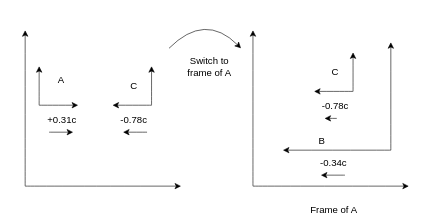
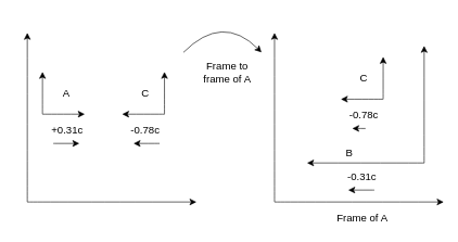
  <mxCell id="0" />
  <mxCell id="1" parent="0" />
  <mxCell id="2" value="" style="endArrow=classic;html=1;rounded=0;fontSize=12;startSize=8;endSize=8;curved=1;" edge="1" parent="1"><mxGeometry width="50" height="50" relative="1" as="geometry"><mxPoint x="41" y="310" as="sourcePoint" /><mxPoint x="301" y="310" as="targetPoint" /></mxGeometry></mxCell>
  <mxCell id="3" value="" style="endArrow=classic;html=1;rounded=0;fontSize=12;startSize=8;endSize=8;curved=1;" edge="1" parent="1"><mxGeometry width="50" height="50" relative="1" as="geometry"><mxPoint x="41" y="310" as="sourcePoint" /><mxPoint x="41" y="50" as="targetPoint" /></mxGeometry></mxCell>
  <mxCell id="4" value="" style="endArrow=classic;html=1;rounded=0;fontSize=12;startSize=8;endSize=8;curved=1;" edge="1" parent="1"><mxGeometry width="50" height="50" relative="1" as="geometry"><mxPoint x="251.837" y="174.997" as="sourcePoint" /><mxPoint x="186.837" y="174.997" as="targetPoint" /></mxGeometry></mxCell>
  <mxCell id="5" value="" style="endArrow=classic;html=1;rounded=0;fontSize=12;startSize=8;endSize=8;curved=1;strokeWidth=1;" edge="1" parent="1"><mxGeometry width="50" height="50" relative="1" as="geometry"><mxPoint x="251.837" y="174.997" as="sourcePoint" /><mxPoint x="251.837" y="109.997" as="targetPoint" /></mxGeometry></mxCell>
  <mxCell id="6" value="C" style="text;html=1;strokeColor=none;fillColor=none;align=center;verticalAlign=middle;whiteSpace=wrap;rounded=0;fontSize=16;" vertex="1" parent="1"><mxGeometry x="200.997" y="120.827" width="43.333" height="43.333" as="geometry" /></mxCell>
  <mxCell id="7" value="&lt;font style=&quot;font-size: 16px;&quot;&gt;-0.78c&lt;/font&gt;" style="text;html=1;strokeColor=none;fillColor=none;align=center;verticalAlign=middle;whiteSpace=wrap;rounded=0;fontSize=16;" vertex="1" parent="1"><mxGeometry x="201.003" y="188.333" width="43.333" height="21.667" as="geometry" /></mxCell>
  <mxCell id="8" value="" style="group;flipH=1;" vertex="1" connectable="0" parent="1"><mxGeometry x="20.997" y="109.997" width="130.003" height="65" as="geometry" /></mxCell>
  <mxCell id="9" value="" style="endArrow=classic;html=1;rounded=0;fontSize=12;startSize=8;endSize=8;curved=1;" edge="1" parent="8"><mxGeometry width="50" height="50" relative="1" as="geometry"><mxPoint x="43.333" y="65" as="sourcePoint" /><mxPoint x="108.333" y="65" as="targetPoint" /></mxGeometry></mxCell>
  <mxCell id="10" value="" style="endArrow=classic;html=1;rounded=0;fontSize=12;startSize=8;endSize=8;curved=1;strokeWidth=1;" edge="1" parent="8"><mxGeometry width="50" height="50" relative="1" as="geometry"><mxPoint x="43.333" y="65" as="sourcePoint" /><mxPoint x="43.333" as="targetPoint" /></mxGeometry></mxCell>
- <mxCell id="11" value="A" style="text;html=1;strokeColor=none;fillColor=none;align=center;verticalAlign=middle;whiteSpace=wrap;rounded=0;fontSize=16;" vertex="1" parent="8"><mxGeometry x="50.003" y="7.503" width="60" height="30" as="geometry" /></mxCell>
+ <mxCell id="11" value="A" style="text;html=1;strokeColor=none;fillColor=none;align=center;verticalAlign=middle;whiteSpace=wrap;rounded=0;fontSize=16;" vertex="1" parent="8"><mxGeometry x="50.003" y="17.503" width="60" height="30" as="geometry" /></mxCell>
  <mxCell id="12" value="+&lt;font style=&quot;font-size: 16px;&quot;&gt;0.31c&lt;/font&gt;" style="text;html=1;strokeColor=none;fillColor=none;align=center;verticalAlign=middle;whiteSpace=wrap;rounded=0;fontSize=16;" vertex="1" parent="1"><mxGeometry x="81.003" y="188.333" width="43.333" height="21.667" as="geometry" /></mxCell>
  <mxCell id="13" value="" style="endArrow=classic;html=1;rounded=0;fontSize=12;startSize=8;endSize=8;curved=1;" edge="1" parent="1"><mxGeometry width="50" height="50" relative="1" as="geometry"><mxPoint x="281" y="80" as="sourcePoint" /><mxPoint x="401" y="80" as="targetPoint" /><Array as="points"><mxPoint x="341" y="20" /></Array></mxGeometry></mxCell>
- <mxCell id="14" value="Switch to frame of A" style="text;html=1;strokeColor=none;fillColor=none;align=center;verticalAlign=middle;whiteSpace=wrap;rounded=0;fontSize=16;" vertex="1" parent="1"><mxGeometry x="306" y="91" width="85" height="39" as="geometry" /></mxCell>
+ <mxCell id="14" value="Frame to frame of A" style="text;html=1;strokeColor=none;fillColor=none;align=center;verticalAlign=middle;whiteSpace=wrap;rounded=0;fontSize=16;" vertex="1" parent="1"><mxGeometry x="306" y="91" width="85" height="39" as="geometry" /></mxCell>
  <mxCell id="15" value="" style="endArrow=classic;html=1;rounded=0;fontSize=12;startSize=8;endSize=8;curved=1;" edge="1" parent="1"><mxGeometry width="50" height="50" relative="1" as="geometry"><mxPoint x="421" y="310" as="sourcePoint" /><mxPoint x="681" y="310" as="targetPoint" /></mxGeometry></mxCell>
  <mxCell id="16" value="" style="endArrow=classic;html=1;rounded=0;fontSize=12;startSize=8;endSize=8;curved=1;" edge="1" parent="1"><mxGeometry width="50" height="50" relative="1" as="geometry"><mxPoint x="421" y="310" as="sourcePoint" /><mxPoint x="421" y="50" as="targetPoint" /></mxGeometry></mxCell>
- <mxCell id="17" value="Frame of A" style="text;html=1;strokeColor=none;fillColor=none;align=center;verticalAlign=middle;whiteSpace=wrap;rounded=0;fontSize=16;" vertex="1" parent="1"><mxGeometry x="511" y="335" width="90" height="30" as="geometry" /></mxCell>
+ <mxCell id="17" value="Frame of A" style="text;html=1;strokeColor=none;fillColor=none;align=center;verticalAlign=middle;whiteSpace=wrap;rounded=0;fontSize=16;" vertex="1" parent="1"><mxGeometry x="511" y="320" width="90" height="30" as="geometry" /></mxCell>
  <mxCell id="18" value="B" style="text;html=1;strokeColor=none;fillColor=none;align=center;verticalAlign=middle;whiteSpace=wrap;rounded=0;fontSize=16;" vertex="1" parent="1"><mxGeometry x="491" y="220" width="90" height="30" as="geometry" /></mxCell>
  <mxCell id="19" value="" style="endArrow=classic;html=1;rounded=0;fontSize=12;startSize=8;endSize=8;curved=1;" edge="1" parent="1"><mxGeometry width="50" height="50" relative="1" as="geometry"><mxPoint x="81" y="220" as="sourcePoint" /><mxPoint x="121" y="220" as="targetPoint" /></mxGeometry></mxCell>
  <mxCell id="20" value="" style="endArrow=classic;html=1;rounded=0;fontSize=12;startSize=8;endSize=8;curved=1;" edge="1" parent="1"><mxGeometry width="50" height="50" relative="1" as="geometry"><mxPoint x="244.33" y="220" as="sourcePoint" /><mxPoint x="204.33" y="220" as="targetPoint" /></mxGeometry></mxCell>
  <mxCell id="21" value="" style="endArrow=classic;html=1;rounded=0;fontSize=12;startSize=8;endSize=8;curved=1;" edge="1" parent="1"><mxGeometry width="50" height="50" relative="1" as="geometry"><mxPoint x="651" y="250" as="sourcePoint" /><mxPoint x="471" y="250" as="targetPoint" /></mxGeometry></mxCell>
  <mxCell id="22" value="" style="endArrow=classic;html=1;rounded=0;fontSize=12;startSize=8;endSize=8;curved=1;" edge="1" parent="1"><mxGeometry width="50" height="50" relative="1" as="geometry"><mxPoint x="651" y="250" as="sourcePoint" /><mxPoint x="651" y="70" as="targetPoint" /></mxGeometry></mxCell>
- <mxCell id="23" value="-&lt;font style=&quot;font-size: 16px;&quot;&gt;0.34c&lt;/font&gt;" style="text;html=1;strokeColor=none;fillColor=none;align=center;verticalAlign=middle;whiteSpace=wrap;rounded=0;fontSize=16;" vertex="1" parent="1"><mxGeometry x="534.333" y="260.003" width="43.333" height="21.667" as="geometry" /></mxCell>
+ <mxCell id="23" value="-&lt;font style=&quot;font-size: 16px;&quot;&gt;0.31c&lt;/font&gt;" style="text;html=1;strokeColor=none;fillColor=none;align=center;verticalAlign=middle;whiteSpace=wrap;rounded=0;fontSize=16;" vertex="1" parent="1"><mxGeometry x="534.333" y="260.003" width="43.333" height="21.667" as="geometry" /></mxCell>
  <mxCell id="24" value="" style="endArrow=classic;html=1;rounded=0;fontSize=12;startSize=8;endSize=8;curved=1;" edge="1" parent="1"><mxGeometry width="50" height="50" relative="1" as="geometry"><mxPoint x="574.33" y="291.67" as="sourcePoint" /><mxPoint x="534.33" y="291.67" as="targetPoint" /></mxGeometry></mxCell>
  <mxCell id="25" value="" style="endArrow=classic;html=1;rounded=0;fontSize=12;startSize=8;endSize=8;curved=1;" edge="1" parent="1"><mxGeometry width="50" height="50" relative="1" as="geometry"><mxPoint x="587.977" y="151.967" as="sourcePoint" /><mxPoint x="522.977" y="151.967" as="targetPoint" /></mxGeometry></mxCell>
  <mxCell id="26" value="" style="endArrow=classic;html=1;rounded=0;fontSize=12;startSize=8;endSize=8;curved=1;strokeWidth=1;" edge="1" parent="1"><mxGeometry width="50" height="50" relative="1" as="geometry"><mxPoint x="587.977" y="151.967" as="sourcePoint" /><mxPoint x="587.977" y="86.967" as="targetPoint" /></mxGeometry></mxCell>
  <mxCell id="27" value="C" style="text;html=1;strokeColor=none;fillColor=none;align=center;verticalAlign=middle;whiteSpace=wrap;rounded=0;fontSize=16;" vertex="1" parent="1"><mxGeometry x="537.137" y="97.797" width="43.333" height="43.333" as="geometry" /></mxCell>
  <mxCell id="28" value="&lt;font style=&quot;font-size: 16px;&quot;&gt;-0.78c&lt;/font&gt;" style="text;html=1;strokeColor=none;fillColor=none;align=center;verticalAlign=middle;whiteSpace=wrap;rounded=0;fontSize=16;" vertex="1" parent="1"><mxGeometry x="537.143" y="165.303" width="43.333" height="21.667" as="geometry" /></mxCell>
  <mxCell id="29" value="" style="endArrow=classic;html=1;rounded=0;fontSize=12;startSize=8;endSize=8;curved=1;" edge="1" parent="1"><mxGeometry width="50" height="50" relative="1" as="geometry"><mxPoint x="561" y="197" as="sourcePoint" /><mxPoint x="540.47" y="196.97" as="targetPoint" /></mxGeometry></mxCell>
